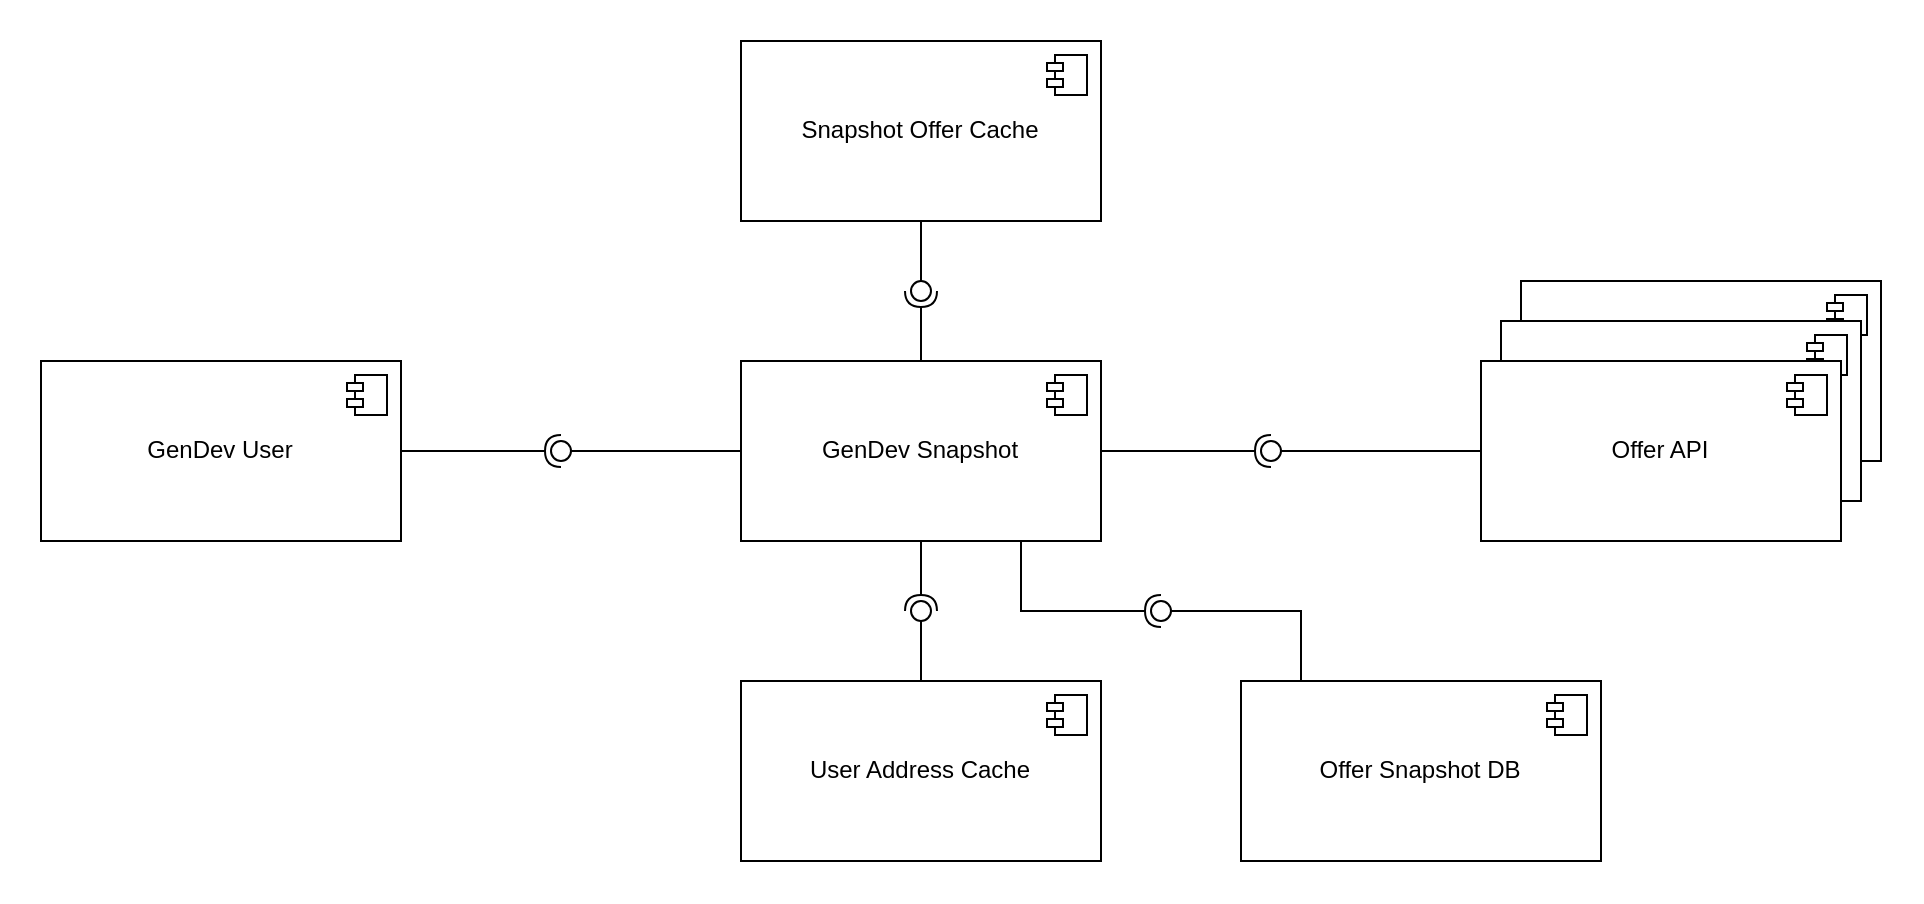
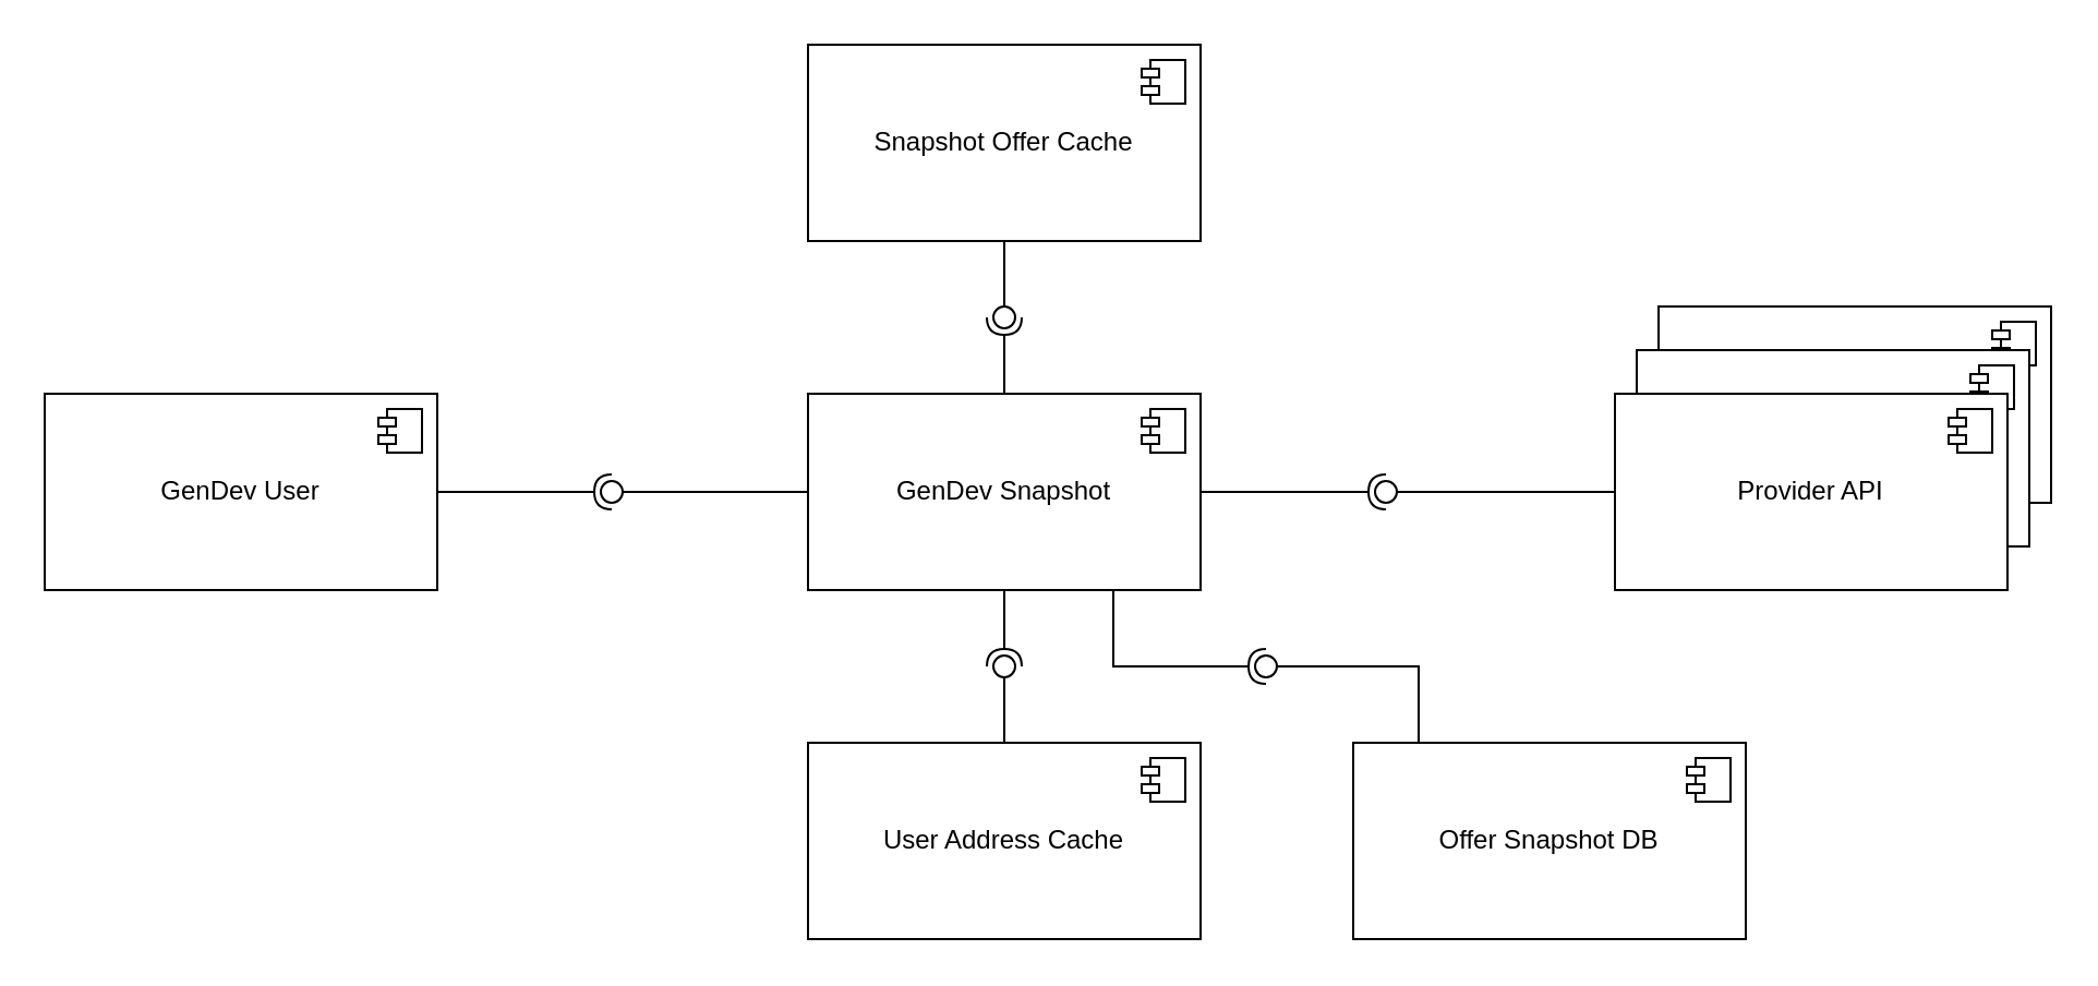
  <mxCell id="0" />
  <mxCell id="1" parent="0" />
  <mxCell id="2" value="" style="html=1;dropTarget=0;whiteSpace=wrap;" vertex="1" parent="1"><mxGeometry x="760" y="140" width="180" height="90" as="geometry" /></mxCell>
  <mxCell id="3" value="" style="shape=module;jettyWidth=8;jettyHeight=4;" vertex="1" parent="2"><mxGeometry x="1" width="20" height="20" relative="1" as="geometry"><mxPoint x="-27" y="7" as="offset" /></mxGeometry></mxCell>
  <mxCell id="4" value="" style="html=1;dropTarget=0;whiteSpace=wrap;" vertex="1" parent="1"><mxGeometry x="750" y="160" width="180" height="90" as="geometry" /></mxCell>
  <mxCell id="5" value="" style="shape=module;jettyWidth=8;jettyHeight=4;" vertex="1" parent="4"><mxGeometry x="1" width="20" height="20" relative="1" as="geometry"><mxPoint x="-27" y="7" as="offset" /></mxGeometry></mxCell>
  <mxCell id="6" value="GenDev User" style="html=1;dropTarget=0;whiteSpace=wrap;" vertex="1" parent="1"><mxGeometry x="20" y="180" width="180" height="90" as="geometry" /></mxCell>
  <mxCell id="7" value="" style="shape=module;jettyWidth=8;jettyHeight=4;" vertex="1" parent="6"><mxGeometry x="1" width="20" height="20" relative="1" as="geometry"><mxPoint x="-27" y="7" as="offset" /></mxGeometry></mxCell>
  <mxCell id="8" value="GenDev Snapshot" style="html=1;dropTarget=0;whiteSpace=wrap;" vertex="1" parent="1"><mxGeometry x="370" y="180" width="180" height="90" as="geometry" /></mxCell>
  <mxCell id="9" value="" style="shape=module;jettyWidth=8;jettyHeight=4;" vertex="1" parent="8"><mxGeometry x="1" width="20" height="20" relative="1" as="geometry"><mxPoint x="-27" y="7" as="offset" /></mxGeometry></mxCell>
  <mxCell id="10" value="Snapshot Offer Cache" style="html=1;dropTarget=0;whiteSpace=wrap;" vertex="1" parent="1"><mxGeometry x="370" y="20" width="180" height="90" as="geometry" /></mxCell>
  <mxCell id="11" value="" style="shape=module;jettyWidth=8;jettyHeight=4;" vertex="1" parent="10"><mxGeometry x="1" width="20" height="20" relative="1" as="geometry"><mxPoint x="-27" y="7" as="offset" /></mxGeometry></mxCell>
  <mxCell id="12" value="User Address Cache" style="html=1;dropTarget=0;whiteSpace=wrap;" vertex="1" parent="1"><mxGeometry x="370" y="340" width="180" height="90" as="geometry" /></mxCell>
  <mxCell id="13" value="" style="shape=module;jettyWidth=8;jettyHeight=4;" vertex="1" parent="12"><mxGeometry x="1" width="20" height="20" relative="1" as="geometry"><mxPoint x="-27" y="7" as="offset" /></mxGeometry></mxCell>
  <mxCell id="14" value="Offer Snapshot DB" style="html=1;dropTarget=0;whiteSpace=wrap;" vertex="1" parent="1"><mxGeometry x="620" y="340" width="180" height="90" as="geometry" /></mxCell>
  <mxCell id="15" value="" style="shape=module;jettyWidth=8;jettyHeight=4;" vertex="1" parent="14"><mxGeometry x="1" width="20" height="20" relative="1" as="geometry"><mxPoint x="-27" y="7" as="offset" /></mxGeometry></mxCell>
- <mxCell id="16" value="Offer API" style="html=1;dropTarget=0;whiteSpace=wrap;" vertex="1" parent="1"><mxGeometry x="740" y="180" width="180" height="90" as="geometry" /></mxCell>
+ <mxCell id="16" value="Provider API" style="html=1;dropTarget=0;whiteSpace=wrap;" vertex="1" parent="1"><mxGeometry x="740" y="180" width="180" height="90" as="geometry" /></mxCell>
  <mxCell id="17" value="" style="shape=module;jettyWidth=8;jettyHeight=4;" vertex="1" parent="16"><mxGeometry x="1" width="20" height="20" relative="1" as="geometry"><mxPoint x="-27" y="7" as="offset" /></mxGeometry></mxCell>
  <mxCell id="18" value="" style="rounded=0;orthogonalLoop=1;jettySize=auto;html=1;endArrow=halfCircle;endFill=0;endSize=6;strokeWidth=1;sketch=0;" edge="1" target="20" parent="1" source="6"><mxGeometry relative="1" as="geometry"><mxPoint x="300" y="225" as="sourcePoint" /></mxGeometry></mxCell>
  <mxCell id="19" value="" style="rounded=0;orthogonalLoop=1;jettySize=auto;html=1;endArrow=oval;endFill=0;sketch=0;sourcePerimeterSpacing=0;targetPerimeterSpacing=0;endSize=10;" edge="1" target="20" parent="1" source="8"><mxGeometry relative="1" as="geometry"><mxPoint x="260" y="225" as="sourcePoint" /></mxGeometry></mxCell>
  <mxCell id="20" value="" style="ellipse;whiteSpace=wrap;html=1;align=center;aspect=fixed;fillColor=none;strokeColor=none;resizable=0;perimeter=centerPerimeter;rotatable=0;allowArrows=0;points=[];outlineConnect=1;" vertex="1" parent="1"><mxGeometry x="275" y="220" width="10" height="10" as="geometry" /></mxCell>
  <mxCell id="21" value="" style="rounded=0;orthogonalLoop=1;jettySize=auto;html=1;endArrow=halfCircle;endFill=0;endSize=6;strokeWidth=1;sketch=0;edgeStyle=orthogonalEdgeStyle;" edge="1" target="23" parent="1" source="8"><mxGeometry relative="1" as="geometry"><mxPoint x="650" y="216" as="sourcePoint" /></mxGeometry></mxCell>
  <mxCell id="22" value="" style="rounded=0;orthogonalLoop=1;jettySize=auto;html=1;endArrow=oval;endFill=0;sketch=0;sourcePerimeterSpacing=0;targetPerimeterSpacing=0;endSize=10;edgeStyle=orthogonalEdgeStyle;" edge="1" target="23" parent="1" source="16"><mxGeometry relative="1" as="geometry"><mxPoint x="610" y="216" as="sourcePoint" /></mxGeometry></mxCell>
  <mxCell id="23" value="" style="ellipse;whiteSpace=wrap;html=1;align=center;aspect=fixed;fillColor=none;strokeColor=none;resizable=0;perimeter=centerPerimeter;rotatable=0;allowArrows=0;points=[];outlineConnect=1;" vertex="1" parent="1"><mxGeometry x="630" y="220" width="10" height="10" as="geometry" /></mxCell>
  <mxCell id="24" value="" style="rounded=0;orthogonalLoop=1;jettySize=auto;html=1;endArrow=halfCircle;endFill=0;endSize=6;strokeWidth=1;sketch=0;" edge="1" target="26" parent="1" source="8"><mxGeometry relative="1" as="geometry"><mxPoint x="470" y="330" as="sourcePoint" /></mxGeometry></mxCell>
  <mxCell id="25" value="" style="rounded=0;orthogonalLoop=1;jettySize=auto;html=1;endArrow=oval;endFill=0;sketch=0;sourcePerimeterSpacing=0;targetPerimeterSpacing=0;endSize=10;" edge="1" target="26" parent="1" source="10"><mxGeometry relative="1" as="geometry"><mxPoint x="450" y="145" as="sourcePoint" /></mxGeometry></mxCell>
  <mxCell id="26" value="" style="ellipse;whiteSpace=wrap;html=1;align=center;aspect=fixed;fillColor=none;strokeColor=none;resizable=0;perimeter=centerPerimeter;rotatable=0;allowArrows=0;points=[];outlineConnect=1;" vertex="1" parent="1"><mxGeometry x="455" y="140" width="10" height="10" as="geometry" /></mxCell>
  <mxCell id="27" value="" style="rounded=0;orthogonalLoop=1;jettySize=auto;html=1;endArrow=halfCircle;endFill=0;endSize=6;strokeWidth=1;sketch=0;" edge="1" target="29" parent="1" source="8"><mxGeometry relative="1" as="geometry"><mxPoint x="480" y="305" as="sourcePoint" /></mxGeometry></mxCell>
  <mxCell id="28" value="" style="rounded=0;orthogonalLoop=1;jettySize=auto;html=1;endArrow=oval;endFill=0;sketch=0;sourcePerimeterSpacing=0;targetPerimeterSpacing=0;endSize=10;" edge="1" target="29" parent="1" source="12"><mxGeometry relative="1" as="geometry"><mxPoint x="440" y="305" as="sourcePoint" /></mxGeometry></mxCell>
  <mxCell id="29" value="" style="ellipse;whiteSpace=wrap;html=1;align=center;aspect=fixed;fillColor=none;strokeColor=none;resizable=0;perimeter=centerPerimeter;rotatable=0;allowArrows=0;points=[];outlineConnect=1;" vertex="1" parent="1"><mxGeometry x="455" y="300" width="10" height="10" as="geometry" /></mxCell>
  <mxCell id="30" value="" style="rounded=0;orthogonalLoop=1;jettySize=auto;html=1;endArrow=halfCircle;endFill=0;endSize=6;strokeWidth=1;sketch=0;edgeStyle=orthogonalEdgeStyle;" edge="1" target="32" parent="1" source="8"><mxGeometry relative="1" as="geometry"><mxPoint x="600" y="305" as="sourcePoint" /><Array as="points"><mxPoint x="510" y="305" /></Array></mxGeometry></mxCell>
  <mxCell id="31" value="" style="rounded=0;orthogonalLoop=1;jettySize=auto;html=1;endArrow=oval;endFill=0;sketch=0;sourcePerimeterSpacing=0;targetPerimeterSpacing=0;endSize=10;edgeStyle=orthogonalEdgeStyle;" edge="1" target="32" parent="1" source="14"><mxGeometry relative="1" as="geometry"><mxPoint x="560" y="305" as="sourcePoint" /><Array as="points"><mxPoint x="650" y="305" /></Array></mxGeometry></mxCell>
  <mxCell id="32" value="" style="ellipse;whiteSpace=wrap;html=1;align=center;aspect=fixed;fillColor=none;strokeColor=none;resizable=0;perimeter=centerPerimeter;rotatable=0;allowArrows=0;points=[];outlineConnect=1;" vertex="1" parent="1"><mxGeometry x="575" y="300" width="10" height="10" as="geometry" /></mxCell>
